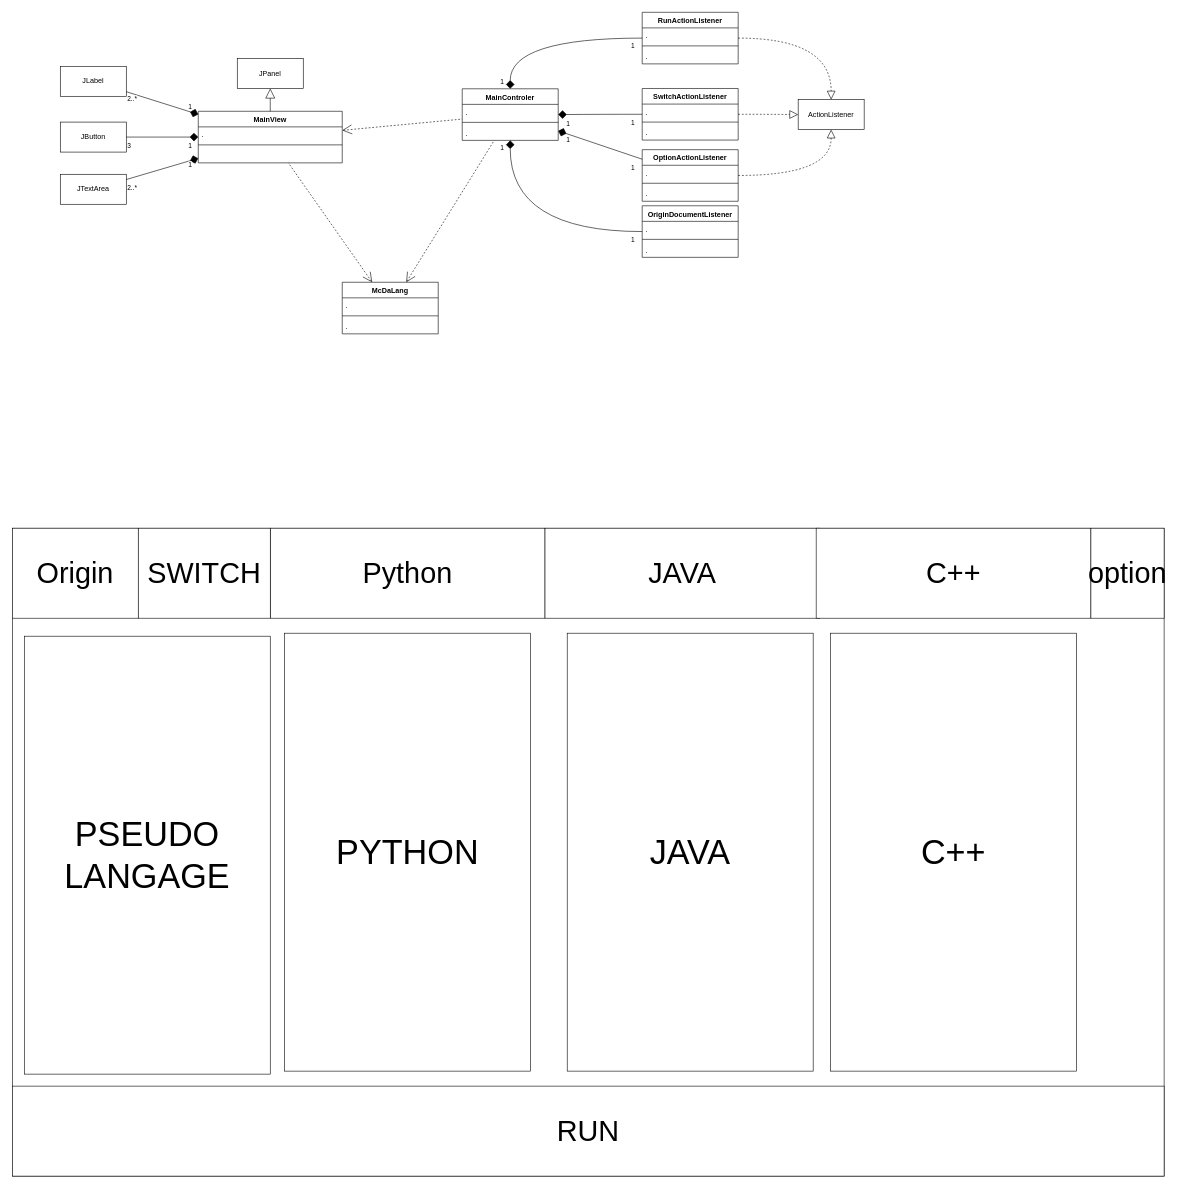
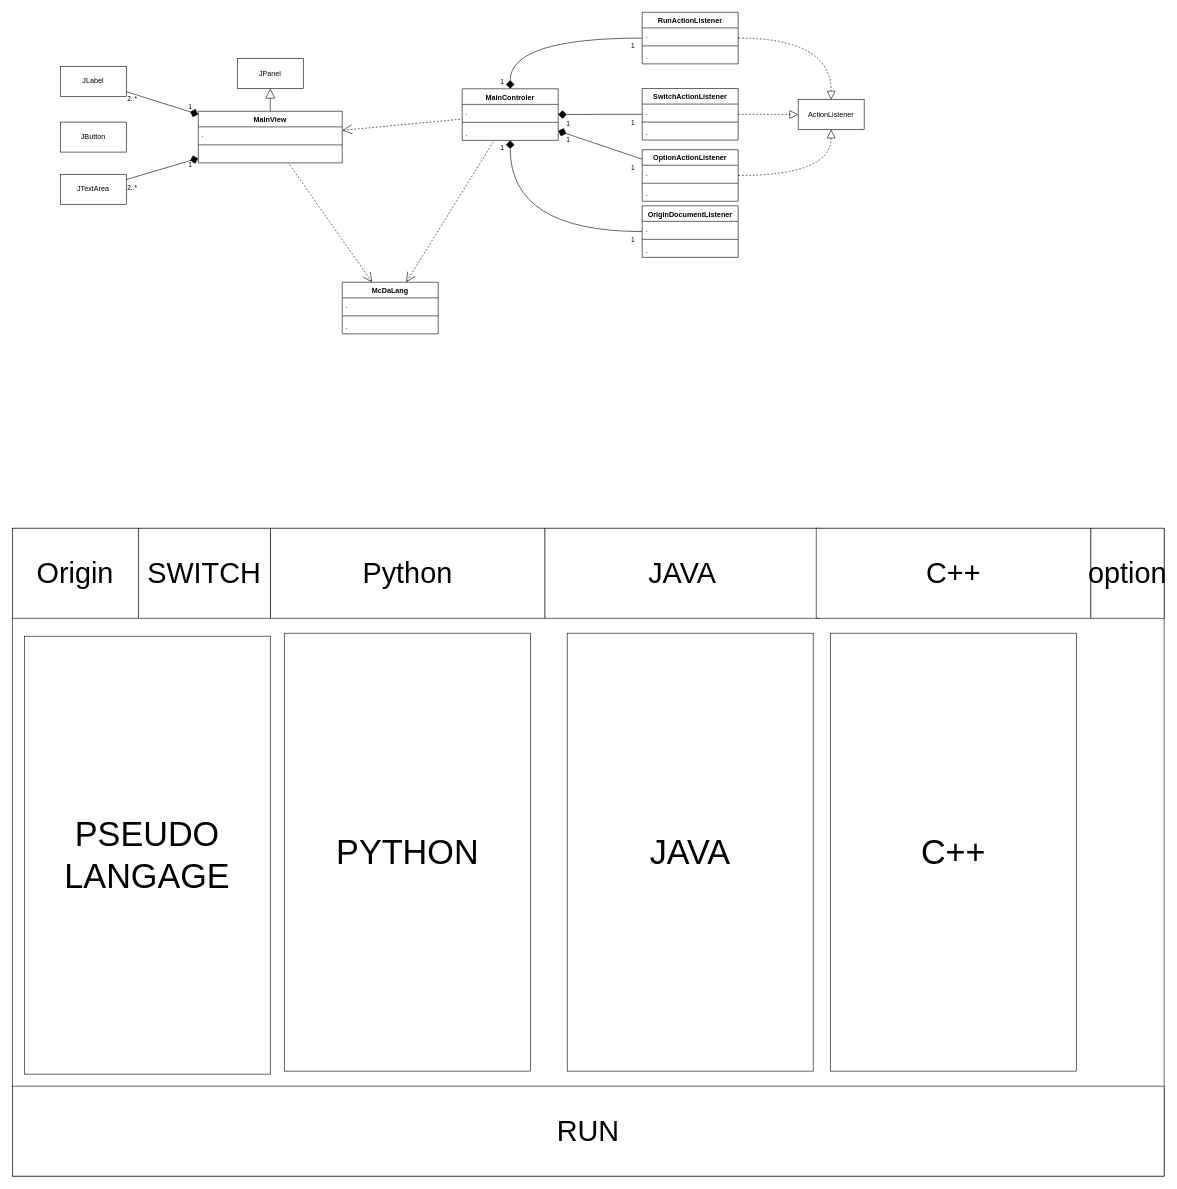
  <mxCell id="0" />
  <mxCell id="1" parent="0" />
  <mxCell id="2" value="MainView" style="swimlane;fontStyle=1;align=center;verticalAlign=top;childLayout=stackLayout;horizontal=1;startSize=26;horizontalStack=0;resizeParent=1;resizeParentMax=0;resizeLast=0;collapsible=1;marginBottom=0;whiteSpace=wrap;html=1;" parent="1" vertex="1"><mxGeometry x="330" y="185" width="240" height="86" as="geometry" /></mxCell>
  <mxCell id="3" value="." style="text;strokeColor=none;fillColor=none;align=left;verticalAlign=top;spacingLeft=4;spacingRight=4;overflow=hidden;rotatable=0;points=[[0,0.5],[1,0.5]];portConstraint=eastwest;whiteSpace=wrap;html=1;" parent="2" vertex="1"><mxGeometry y="26" width="240" height="26" as="geometry" /></mxCell>
  <mxCell id="4" value="" style="line;strokeWidth=1;fillColor=none;align=left;verticalAlign=middle;spacingTop=-1;spacingLeft=3;spacingRight=3;rotatable=0;labelPosition=right;points=[];portConstraint=eastwest;strokeColor=inherit;" parent="2" vertex="1"><mxGeometry y="52" width="240" height="8" as="geometry" /></mxCell>
  <mxCell id="5" style="text;strokeColor=none;fillColor=none;align=left;verticalAlign=top;spacingLeft=4;spacingRight=4;overflow=hidden;rotatable=0;points=[[0,0.5],[1,0.5]];portConstraint=eastwest;whiteSpace=wrap;html=1;" parent="2" vertex="1"><mxGeometry y="60" width="240" height="26" as="geometry" /></mxCell>
  <mxCell id="6" value="JLabel" style="html=1;whiteSpace=wrap;" parent="1" vertex="1"><mxGeometry x="100" y="110" width="110" height="50" as="geometry" /></mxCell>
  <mxCell id="7" value="JTextArea" style="html=1;whiteSpace=wrap;" parent="1" vertex="1"><mxGeometry x="100" y="290" width="110" height="50" as="geometry" /></mxCell>
  <mxCell id="8" value="JButton" style="html=1;whiteSpace=wrap;" parent="1" vertex="1"><mxGeometry x="100" y="203" width="110" height="50" as="geometry" /></mxCell>
  <mxCell id="9" value="MainControler" style="swimlane;fontStyle=1;align=center;verticalAlign=top;childLayout=stackLayout;horizontal=1;startSize=26;horizontalStack=0;resizeParent=1;resizeParentMax=0;resizeLast=0;collapsible=1;marginBottom=0;whiteSpace=wrap;html=1;" parent="1" vertex="1"><mxGeometry x="770" y="147.5" width="160" height="86" as="geometry" /></mxCell>
  <mxCell id="10" value="." style="text;strokeColor=none;fillColor=none;align=left;verticalAlign=top;spacingLeft=4;spacingRight=4;overflow=hidden;rotatable=0;points=[[0,0.5],[1,0.5]];portConstraint=eastwest;whiteSpace=wrap;html=1;" parent="9" vertex="1"><mxGeometry y="26" width="160" height="26" as="geometry" /></mxCell>
  <mxCell id="11" value="" style="line;strokeWidth=1;fillColor=none;align=left;verticalAlign=middle;spacingTop=-1;spacingLeft=3;spacingRight=3;rotatable=0;labelPosition=right;points=[];portConstraint=eastwest;strokeColor=inherit;" parent="9" vertex="1"><mxGeometry y="52" width="160" height="8" as="geometry" /></mxCell>
  <mxCell id="12" value="." style="text;strokeColor=none;fillColor=none;align=left;verticalAlign=top;spacingLeft=4;spacingRight=4;overflow=hidden;rotatable=0;points=[[0,0.5],[1,0.5]];portConstraint=eastwest;whiteSpace=wrap;html=1;" parent="9" vertex="1"><mxGeometry y="60" width="160" height="26" as="geometry" /></mxCell>
  <mxCell id="13" value="RunActionListener" style="swimlane;fontStyle=1;align=center;verticalAlign=top;childLayout=stackLayout;horizontal=1;startSize=26;horizontalStack=0;resizeParent=1;resizeParentMax=0;resizeLast=0;collapsible=1;marginBottom=0;whiteSpace=wrap;html=1;" parent="1" vertex="1"><mxGeometry x="1070" width="160" height="86" as="geometry" y="20" /></mxCell>
  <mxCell id="14" value="." style="text;strokeColor=none;fillColor=none;align=left;verticalAlign=top;spacingLeft=4;spacingRight=4;overflow=hidden;rotatable=0;points=[[0,0.5],[1,0.5]];portConstraint=eastwest;whiteSpace=wrap;html=1;" parent="13" vertex="1"><mxGeometry y="26" width="160" height="26" as="geometry" /></mxCell>
  <mxCell id="15" value="" style="line;strokeWidth=1;fillColor=none;align=left;verticalAlign=middle;spacingTop=-1;spacingLeft=3;spacingRight=3;rotatable=0;labelPosition=right;points=[];portConstraint=eastwest;strokeColor=inherit;" parent="13" vertex="1"><mxGeometry y="52" width="160" height="8" as="geometry" /></mxCell>
  <mxCell id="16" value="." style="text;strokeColor=none;fillColor=none;align=left;verticalAlign=top;spacingLeft=4;spacingRight=4;overflow=hidden;rotatable=0;points=[[0,0.5],[1,0.5]];portConstraint=eastwest;whiteSpace=wrap;html=1;" parent="13" vertex="1"><mxGeometry y="60" width="160" height="26" as="geometry" /></mxCell>
  <mxCell id="17" value="SwitchActionListener" style="swimlane;fontStyle=1;align=center;verticalAlign=top;childLayout=stackLayout;horizontal=1;startSize=26;horizontalStack=0;resizeParent=1;resizeParentMax=0;resizeLast=0;collapsible=1;marginBottom=0;whiteSpace=wrap;html=1;" parent="1" vertex="1"><mxGeometry x="1070" y="147" width="160" height="86" as="geometry" /></mxCell>
  <mxCell id="18" value="." style="text;strokeColor=none;fillColor=none;align=left;verticalAlign=top;spacingLeft=4;spacingRight=4;overflow=hidden;rotatable=0;points=[[0,0.5],[1,0.5]];portConstraint=eastwest;whiteSpace=wrap;html=1;" parent="17" vertex="1"><mxGeometry y="26" width="160" height="26" as="geometry" /></mxCell>
  <mxCell id="19" value="" style="line;strokeWidth=1;fillColor=none;align=left;verticalAlign=middle;spacingTop=-1;spacingLeft=3;spacingRight=3;rotatable=0;labelPosition=right;points=[];portConstraint=eastwest;strokeColor=inherit;" parent="17" vertex="1"><mxGeometry y="52" width="160" height="8" as="geometry" /></mxCell>
  <mxCell id="20" value="." style="text;strokeColor=none;fillColor=none;align=left;verticalAlign=top;spacingLeft=4;spacingRight=4;overflow=hidden;rotatable=0;points=[[0,0.5],[1,0.5]];portConstraint=eastwest;whiteSpace=wrap;html=1;" parent="17" vertex="1"><mxGeometry y="60" width="160" height="26" as="geometry" /></mxCell>
  <mxCell id="21" value="OriginDocumentListener" style="swimlane;fontStyle=1;align=center;verticalAlign=top;childLayout=stackLayout;horizontal=1;startSize=26;horizontalStack=0;resizeParent=1;resizeParentMax=0;resizeLast=0;collapsible=1;marginBottom=0;whiteSpace=wrap;html=1;" parent="1" vertex="1"><mxGeometry x="1070" y="342.5" width="160" height="86" as="geometry" /></mxCell>
  <mxCell id="22" value="." style="text;strokeColor=none;fillColor=none;align=left;verticalAlign=top;spacingLeft=4;spacingRight=4;overflow=hidden;rotatable=0;points=[[0,0.5],[1,0.5]];portConstraint=eastwest;whiteSpace=wrap;html=1;" parent="21" vertex="1"><mxGeometry y="26" width="160" height="26" as="geometry" /></mxCell>
  <mxCell id="23" value="" style="line;strokeWidth=1;fillColor=none;align=left;verticalAlign=middle;spacingTop=-1;spacingLeft=3;spacingRight=3;rotatable=0;labelPosition=right;points=[];portConstraint=eastwest;strokeColor=inherit;" parent="21" vertex="1"><mxGeometry y="52" width="160" height="8" as="geometry" /></mxCell>
  <mxCell id="24" value="." style="text;strokeColor=none;fillColor=none;align=left;verticalAlign=top;spacingLeft=4;spacingRight=4;overflow=hidden;rotatable=0;points=[[0,0.5],[1,0.5]];portConstraint=eastwest;whiteSpace=wrap;html=1;" parent="21" vertex="1"><mxGeometry y="60" width="160" height="26" as="geometry" /></mxCell>
  <mxCell id="25" value="ActionListener" style="html=1;whiteSpace=wrap;" parent="1" vertex="1"><mxGeometry x="1330" y="165.5" width="110" height="50" as="geometry" /></mxCell>
  <mxCell id="26" value="" style="endArrow=diamond;html=1;endSize=12;startArrow=none;startSize=14;startFill=0;rounded=0;endFill=1;" parent="1" source="6" target="2" edge="1"><mxGeometry relative="1" as="geometry"><mxPoint x="300" y="320" as="sourcePoint" /><mxPoint x="460" y="320" as="targetPoint" /></mxGeometry></mxCell>
  <mxCell id="27" value="2..*" style="edgeLabel;resizable=0;html=1;align=left;verticalAlign=top;" parent="26" connectable="0" vertex="1"><mxGeometry x="-1" relative="1" as="geometry" /></mxCell>
  <mxCell id="28" value="1" style="edgeLabel;resizable=0;html=1;align=right;verticalAlign=top;" parent="26" connectable="0" vertex="1"><mxGeometry x="1" relative="1" as="geometry"><mxPoint x="-10" y="-25" as="offset" /></mxGeometry></mxCell>
- <mxCell id="29" value="" style="endArrow=diamond;html=1;endSize=12;startArrow=none;startSize=14;startFill=0;rounded=0;endFill=1;" parent="1" source="8" target="2" edge="1"><mxGeometry relative="1" as="geometry"><mxPoint x="220" y="145" as="sourcePoint" /><mxPoint x="460" y="195" as="targetPoint" /></mxGeometry></mxCell>
- <mxCell id="30" value="3" style="edgeLabel;resizable=0;html=1;align=left;verticalAlign=top;" parent="29" connectable="0" vertex="1"><mxGeometry x="-1" relative="1" as="geometry"><mxPoint y="2" as="offset" /></mxGeometry></mxCell>
- <mxCell id="31" value="1" style="edgeLabel;resizable=0;html=1;align=right;verticalAlign=top;" parent="29" connectable="0" vertex="1"><mxGeometry x="1" relative="1" as="geometry"><mxPoint x="-10" y="2" as="offset" /></mxGeometry></mxCell>
  <mxCell id="32" value="" style="endArrow=diamond;html=1;endSize=12;startArrow=none;startSize=14;startFill=0;rounded=0;endFill=1;" parent="1" source="7" target="2" edge="1"><mxGeometry relative="1" as="geometry"><mxPoint x="220" y="145" as="sourcePoint" /><mxPoint x="460" y="195" as="targetPoint" /></mxGeometry></mxCell>
  <mxCell id="33" value="2..*" style="edgeLabel;resizable=0;html=1;align=left;verticalAlign=top;" parent="32" connectable="0" vertex="1"><mxGeometry x="-1" relative="1" as="geometry" /></mxCell>
  <mxCell id="34" value="1" style="edgeLabel;resizable=0;html=1;align=right;verticalAlign=top;" parent="32" connectable="0" vertex="1"><mxGeometry x="1" relative="1" as="geometry"><mxPoint x="-10" y="-1" as="offset" /></mxGeometry></mxCell>
  <mxCell id="35" value="" style="endArrow=diamond;html=1;endSize=12;startArrow=none;startSize=14;startFill=0;rounded=0;endFill=1;edgeStyle=orthogonalEdgeStyle;curved=1;" parent="1" source="13" target="9" edge="1"><mxGeometry relative="1" as="geometry"><mxPoint x="350" y="107.5" as="sourcePoint" /><mxPoint x="590" y="157.5" as="targetPoint" /></mxGeometry></mxCell>
  <mxCell id="36" value="1" style="edgeLabel;resizable=0;html=1;align=left;verticalAlign=top;" parent="35" connectable="0" vertex="1"><mxGeometry x="-1" relative="1" as="geometry"><mxPoint x="-20" as="offset" /></mxGeometry></mxCell>
  <mxCell id="37" value="1" style="edgeLabel;resizable=0;html=1;align=right;verticalAlign=top;" parent="35" connectable="0" vertex="1"><mxGeometry x="1" relative="1" as="geometry"><mxPoint x="-10" y="-25" as="offset" /></mxGeometry></mxCell>
  <mxCell id="38" value="" style="endArrow=diamond;html=1;endSize=12;startArrow=none;startSize=14;startFill=0;rounded=0;endFill=1;edgeStyle=orthogonalEdgeStyle;curved=1;" parent="1" source="17" target="9" edge="1"><mxGeometry relative="1" as="geometry"><mxPoint x="1110" y="128.5" as="sourcePoint" /><mxPoint x="940" y="200.5" as="targetPoint" /></mxGeometry></mxCell>
  <mxCell id="39" value="1" style="edgeLabel;resizable=0;html=1;align=left;verticalAlign=top;" parent="38" connectable="0" vertex="1"><mxGeometry x="-1" relative="1" as="geometry"><mxPoint x="-20" y="2" as="offset" /></mxGeometry></mxCell>
  <mxCell id="40" value="1" style="edgeLabel;resizable=0;html=1;align=right;verticalAlign=top;" parent="38" connectable="0" vertex="1"><mxGeometry x="1" relative="1" as="geometry"><mxPoint x="20" y="2" as="offset" /></mxGeometry></mxCell>
  <mxCell id="41" value="" style="endArrow=diamond;html=1;endSize=12;startArrow=none;startSize=14;startFill=0;rounded=0;endFill=1;edgeStyle=orthogonalEdgeStyle;curved=1;" parent="1" source="21" target="9" edge="1"><mxGeometry relative="1" as="geometry"><mxPoint x="1110" y="255.5" as="sourcePoint" /><mxPoint x="940" y="200.5" as="targetPoint" /></mxGeometry></mxCell>
  <mxCell id="42" value="1" style="edgeLabel;resizable=0;html=1;align=left;verticalAlign=top;" parent="41" connectable="0" vertex="1"><mxGeometry x="-1" relative="1" as="geometry"><mxPoint x="-20" as="offset" /></mxGeometry></mxCell>
  <mxCell id="43" value="1" style="edgeLabel;resizable=0;html=1;align=right;verticalAlign=top;" parent="41" connectable="0" vertex="1"><mxGeometry x="1" relative="1" as="geometry"><mxPoint x="-10" y="-1" as="offset" /></mxGeometry></mxCell>
  <mxCell id="44" value="" style="endArrow=block;html=1;endSize=12;startArrow=none;startSize=14;startFill=0;rounded=0;endFill=0;edgeStyle=orthogonalEdgeStyle;curved=1;dashed=1;" parent="1" source="13" target="25" edge="1"><mxGeometry relative="1" as="geometry"><mxPoint x="1080" y="72.5" as="sourcePoint" /><mxPoint x="860" y="157.5" as="targetPoint" /></mxGeometry></mxCell>
  <mxCell id="45" value="" style="endArrow=block;html=1;endSize=12;startArrow=none;startSize=14;startFill=0;rounded=0;endFill=0;edgeStyle=orthogonalEdgeStyle;curved=1;dashed=1;" parent="1" source="17" target="25" edge="1"><mxGeometry relative="1" as="geometry"><mxPoint x="1240" y="72.5" as="sourcePoint" /><mxPoint x="1395" y="171.5" as="targetPoint" /></mxGeometry></mxCell>
  <mxCell id="46" value="OptionActionListener" style="swimlane;fontStyle=1;align=center;verticalAlign=top;childLayout=stackLayout;horizontal=1;startSize=26;horizontalStack=0;resizeParent=1;resizeParentMax=0;resizeLast=0;collapsible=1;marginBottom=0;whiteSpace=wrap;html=1;" parent="1" vertex="1"><mxGeometry x="1070" y="249" width="160" height="86" as="geometry" /></mxCell>
  <mxCell id="47" value="." style="text;strokeColor=none;fillColor=none;align=left;verticalAlign=top;spacingLeft=4;spacingRight=4;overflow=hidden;rotatable=0;points=[[0,0.5],[1,0.5]];portConstraint=eastwest;whiteSpace=wrap;html=1;" parent="46" vertex="1"><mxGeometry y="26" width="160" height="26" as="geometry" /></mxCell>
  <mxCell id="48" value="" style="line;strokeWidth=1;fillColor=none;align=left;verticalAlign=middle;spacingTop=-1;spacingLeft=3;spacingRight=3;rotatable=0;labelPosition=right;points=[];portConstraint=eastwest;strokeColor=inherit;" parent="46" vertex="1"><mxGeometry y="52" width="160" height="8" as="geometry" /></mxCell>
  <mxCell id="49" value="." style="text;strokeColor=none;fillColor=none;align=left;verticalAlign=top;spacingLeft=4;spacingRight=4;overflow=hidden;rotatable=0;points=[[0,0.5],[1,0.5]];portConstraint=eastwest;whiteSpace=wrap;html=1;" parent="46" vertex="1"><mxGeometry y="60" width="160" height="26" as="geometry" /></mxCell>
  <mxCell id="50" value="JPanel" style="html=1;whiteSpace=wrap;" parent="1" vertex="1"><mxGeometry x="395" y="97" width="110" height="50" as="geometry" /></mxCell>
  <mxCell id="51" value="" style="endArrow=none;html=1;endSize=12;startArrow=block;startSize=14;startFill=0;rounded=0;endFill=1;edgeStyle=orthogonalEdgeStyle;curved=1;" parent="1" source="50" target="2" edge="1"><mxGeometry relative="1" as="geometry"><mxPoint x="230" y="476.517" as="sourcePoint" /><mxPoint x="470" y="350" as="targetPoint" /></mxGeometry></mxCell>
  <mxCell id="52" value="" style="endArrow=block;html=1;endSize=12;startArrow=none;startSize=14;startFill=0;rounded=0;endFill=0;edgeStyle=orthogonalEdgeStyle;curved=1;dashed=1;" parent="1" source="46" target="25" edge="1"><mxGeometry relative="1" as="geometry"><mxPoint x="1240" y="199.5" as="sourcePoint" /><mxPoint x="1340" y="200.5" as="targetPoint" /></mxGeometry></mxCell>
  <mxCell id="53" value="" style="rounded=0;whiteSpace=wrap;html=1;" parent="1" vertex="1"><mxGeometry x="20" y="880" width="1920" height="1080" as="geometry" /></mxCell>
  <mxCell id="54" value="&lt;font style=&quot;font-size: 48px;&quot;&gt;RUN&lt;/font&gt;" style="rounded=0;whiteSpace=wrap;html=1;" parent="1" vertex="1"><mxGeometry x="20" y="1810" width="1920" height="150" as="geometry" /></mxCell>
  <mxCell id="55" value="&lt;font style=&quot;font-size: 48px;&quot;&gt;Origin&lt;/font&gt;" style="rounded=0;whiteSpace=wrap;html=1;" parent="1" vertex="1"><mxGeometry x="20" y="880" width="210" height="150" as="geometry" /></mxCell>
  <mxCell id="56" value="&lt;span style=&quot;font-size: 48px;&quot;&gt;Python&lt;/span&gt;" style="rounded=0;whiteSpace=wrap;html=1;" parent="1" vertex="1"><mxGeometry x="450" y="880" width="458" height="150" as="geometry" /></mxCell>
  <mxCell id="57" value="&lt;span style=&quot;font-size: 48px;&quot;&gt;SWITCH&lt;/span&gt;" style="rounded=0;whiteSpace=wrap;html=1;" parent="1" vertex="1"><mxGeometry x="230" y="880" width="220" height="150" as="geometry" /></mxCell>
  <mxCell id="58" value="&lt;span style=&quot;font-size: 57px;&quot;&gt;PSEUDO LANGAGE&lt;/span&gt;" style="rounded=0;whiteSpace=wrap;html=1;" parent="1" vertex="1"><mxGeometry x="40" y="1060" width="410" height="730" as="geometry" /></mxCell>
  <mxCell id="59" value="&lt;span style=&quot;font-size: 57px;&quot;&gt;PYTHON&lt;/span&gt;" style="rounded=0;whiteSpace=wrap;html=1;" parent="1" vertex="1"><mxGeometry x="474" y="1055" width="410" height="730" as="geometry" /></mxCell>
  <mxCell id="60" value="&lt;span style=&quot;font-size: 57px;&quot;&gt;JAVA&lt;/span&gt;" style="rounded=0;whiteSpace=wrap;html=1;" parent="1" vertex="1"><mxGeometry x="945" y="1055" width="410" height="730" as="geometry" /></mxCell>
  <mxCell id="61" value="&lt;span style=&quot;font-size: 57px;&quot;&gt;C++&lt;/span&gt;" style="rounded=0;whiteSpace=wrap;html=1;" parent="1" vertex="1"><mxGeometry x="1384" y="1055" width="410" height="730" as="geometry" /></mxCell>
  <mxCell id="62" value="&lt;span style=&quot;font-size: 48px;&quot;&gt;JAVA&lt;/span&gt;&lt;span style=&quot;color: rgba(0, 0, 0, 0); font-family: monospace; font-size: 0px; text-align: start; text-wrap-mode: nowrap;&quot;&gt;%3CmxGraphModel%3E%3Croot%3E%3CmxCell%20id%3D%220%22%2F%3E%3CmxCell%20id%3D%221%22%20parent%3D%220%22%2F%3E%3CmxCell%20id%3D%222%22%20value%3D%22%26lt%3Bspan%20style%3D%26quot%3Bfont-size%3A%2048px%3B%26quot%3B%26gt%3BPython%26lt%3B%2Fspan%26gt%3B%22%20style%3D%22rounded%3D0%3BwhiteSpace%3Dwrap%3Bhtml%3D1%3B%22%20vertex%3D%221%22%20parent%3D%221%22%3E%3CmxGeometry%20x%3D%22520%22%20y%3D%22860%22%20width%3D%22490%22%20height%3D%22150%22%20as%3D%22geometry%22%2F%3E%3C%2FmxCell%3E%3C%2Froot%3E%3C%2FmxGraphModel%3E&lt;/span&gt;" style="rounded=0;whiteSpace=wrap;html=1;" parent="1" vertex="1"><mxGeometry x="908" y="880" width="458" height="150" as="geometry" /></mxCell>
  <mxCell id="63" value="&lt;span style=&quot;font-size: 48px;&quot;&gt;C++&lt;/span&gt;" style="rounded=0;whiteSpace=wrap;html=1;" parent="1" vertex="1"><mxGeometry x="1360" y="880" width="458" height="150" as="geometry" /></mxCell>
  <mxCell id="64" value="&lt;span style=&quot;font-size: 48px;&quot;&gt;option&lt;/span&gt;" style="rounded=0;whiteSpace=wrap;html=1;" parent="1" vertex="1"><mxGeometry x="1818" y="880" width="122" height="150" as="geometry" /></mxCell>
  <mxCell id="65" value="McDaLang" style="swimlane;fontStyle=1;align=center;verticalAlign=top;childLayout=stackLayout;horizontal=1;startSize=26;horizontalStack=0;resizeParent=1;resizeParentMax=0;resizeLast=0;collapsible=1;marginBottom=0;whiteSpace=wrap;html=1;" parent="1" vertex="1"><mxGeometry x="570" y="470" width="160" height="86" as="geometry" /></mxCell>
  <mxCell id="66" value="." style="text;strokeColor=none;fillColor=none;align=left;verticalAlign=top;spacingLeft=4;spacingRight=4;overflow=hidden;rotatable=0;points=[[0,0.5],[1,0.5]];portConstraint=eastwest;whiteSpace=wrap;html=1;" parent="65" vertex="1"><mxGeometry y="26" width="160" height="26" as="geometry" /></mxCell>
  <mxCell id="67" value="" style="line;strokeWidth=1;fillColor=none;align=left;verticalAlign=middle;spacingTop=-1;spacingLeft=3;spacingRight=3;rotatable=0;labelPosition=right;points=[];portConstraint=eastwest;strokeColor=inherit;" parent="65" vertex="1"><mxGeometry y="52" width="160" height="8" as="geometry" /></mxCell>
  <mxCell id="68" value="." style="text;strokeColor=none;fillColor=none;align=left;verticalAlign=top;spacingLeft=4;spacingRight=4;overflow=hidden;rotatable=0;points=[[0,0.5],[1,0.5]];portConstraint=eastwest;whiteSpace=wrap;html=1;" parent="65" vertex="1"><mxGeometry y="60" width="160" height="26" as="geometry" /></mxCell>
  <mxCell id="69" value="" style="endArrow=none;html=1;endSize=12;startArrow=open;startSize=14;startFill=0;rounded=0;endFill=1;dashed=1;" parent="1" source="65" target="2" edge="1"><mxGeometry relative="1" as="geometry"><mxPoint x="660" y="400" as="sourcePoint" /><mxPoint x="660" y="480" as="targetPoint" /></mxGeometry></mxCell>
  <mxCell id="70" value="" style="endArrow=none;html=1;endSize=12;startArrow=open;startSize=14;startFill=0;rounded=0;endFill=1;dashed=1;" parent="1" source="65" target="9" edge="1"><mxGeometry relative="1" as="geometry"><mxPoint x="630" y="480" as="sourcePoint" /><mxPoint x="490" y="281" as="targetPoint" /></mxGeometry></mxCell>
  <mxCell id="71" value="" style="endArrow=none;html=1;endSize=12;startArrow=open;startSize=14;startFill=0;rounded=0;endFill=1;dashed=1;" parent="1" source="2" target="9" edge="1"><mxGeometry relative="1" as="geometry"><mxPoint x="630" y="480" as="sourcePoint" /><mxPoint x="490" y="281" as="targetPoint" /></mxGeometry></mxCell>
  <mxCell id="72" value="" style="endArrow=diamond;html=1;endSize=12;startArrow=none;startSize=14;startFill=0;rounded=0;endFill=1;strokeColor=default;" parent="1" source="46" target="9" edge="1"><mxGeometry relative="1" as="geometry"><mxPoint x="1080" y="200" as="sourcePoint" /><mxPoint x="940" y="200" as="targetPoint" /></mxGeometry></mxCell>
  <mxCell id="73" value="1" style="edgeLabel;resizable=0;html=1;align=left;verticalAlign=top;" parent="72" connectable="0" vertex="1"><mxGeometry x="-1" relative="1" as="geometry"><mxPoint x="-20" y="2" as="offset" /></mxGeometry></mxCell>
  <mxCell id="74" value="1" style="edgeLabel;resizable=0;html=1;align=right;verticalAlign=top;" parent="72" connectable="0" vertex="1"><mxGeometry x="1" relative="1" as="geometry"><mxPoint x="20" y="2" as="offset" /></mxGeometry></mxCell>
